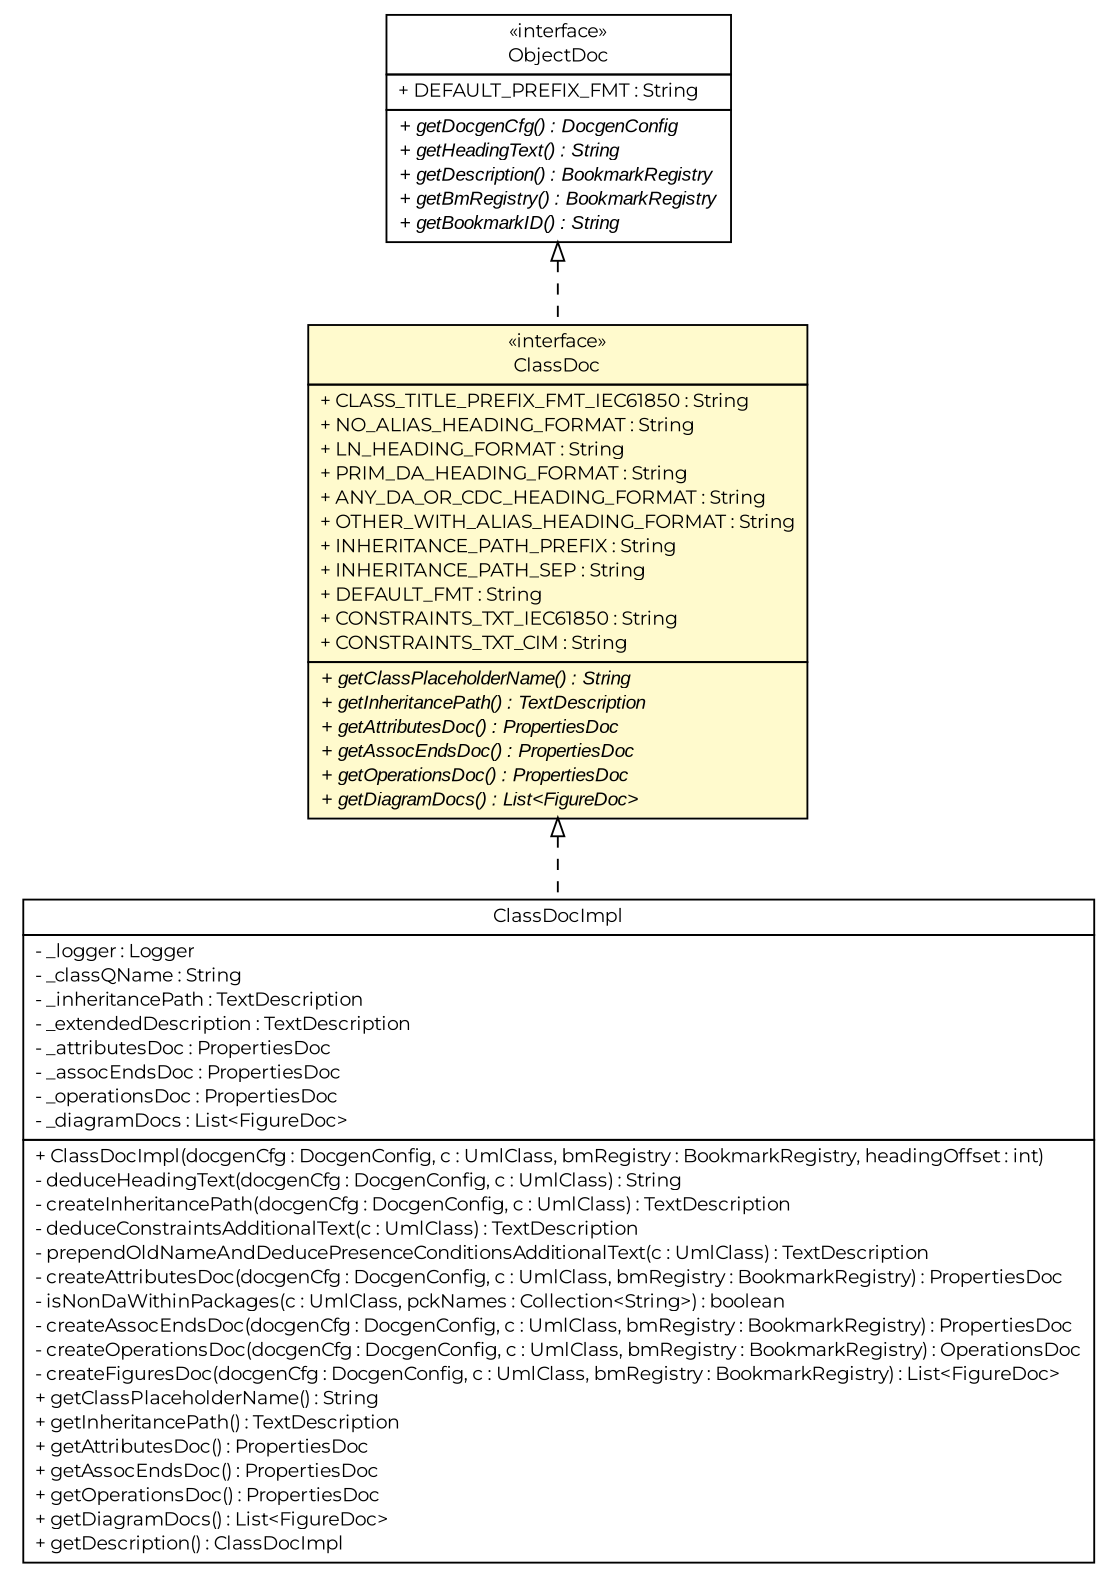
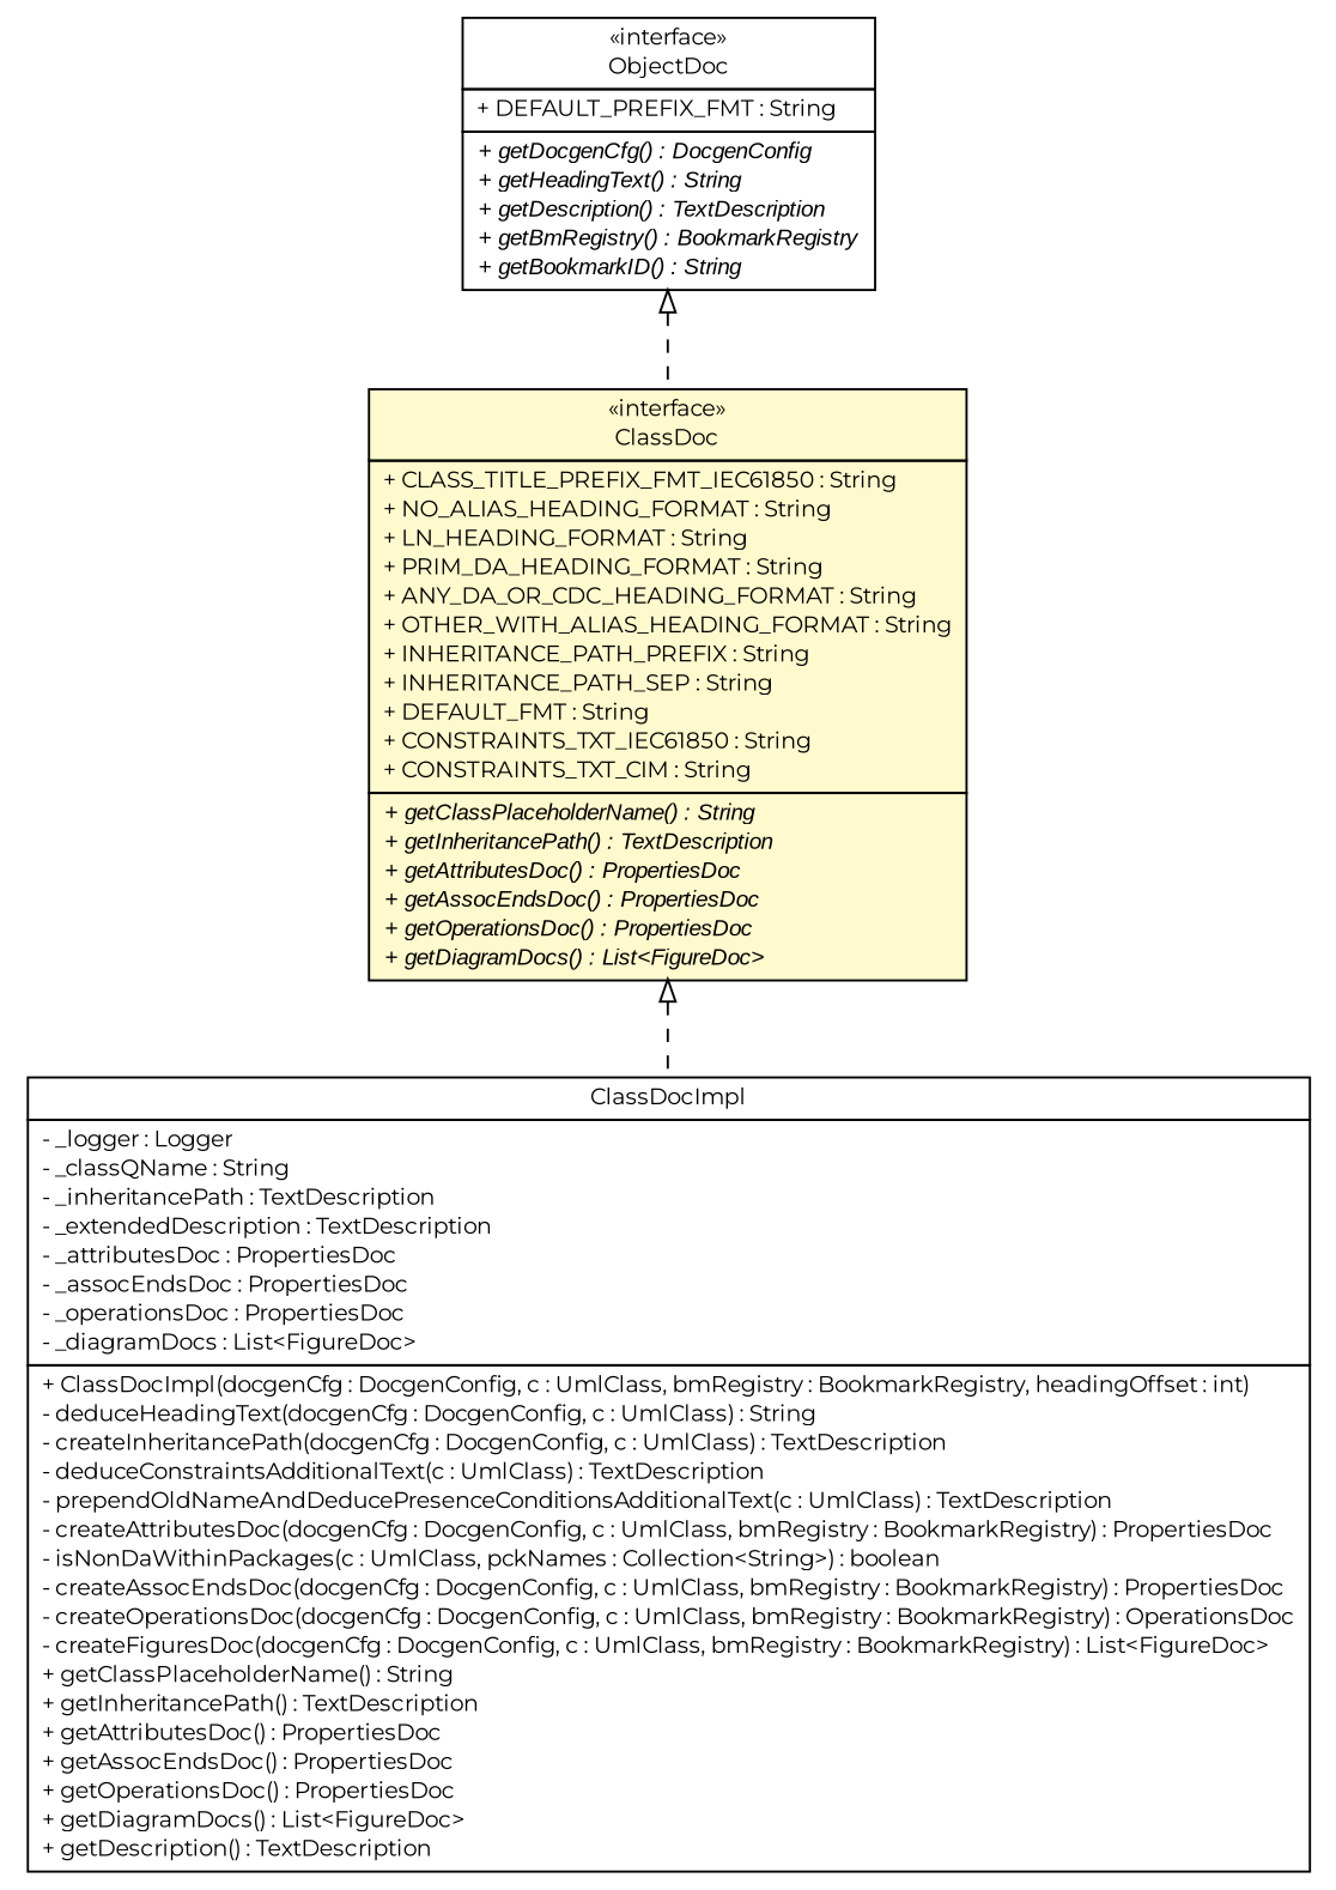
  digraph {
    fontname=Montserrat
    nodesep=0.25
    ranksep=0.5
    node [fontcolor=black fontname=Montserrat fontsize=10.0 shape=plaintext]
    edge [arrowtail=empty dir=back fontname=Montserrat fontsize=10 headport=p labelfontname=arial labelfontsize=10 style=dashed tailport=p]
-   n1 [label=<<table title="org.tanjakostic.jcleancim.docgen.collector.ObjectDoc" border="0" cellborder="1" cellspacing="0" cellpadding="2" port="p" href="./ObjectDoc.html"> 		<tr><td><table border="0" cellspacing="0" cellpadding="1"> <tr><td align="center" balign="center"> &#171;interface&#187; </td></tr> <tr><td align="center" balign="center"> ObjectDoc </td></tr> 		</table></td></tr> 		<tr><td><table border="0" cellspacing="0" cellpadding="1"> <tr><td align="left" balign="left"> + DEFAULT_PREFIX_FMT : String </td></tr> 		</table></td></tr> 		<tr><td><table border="0" cellspacing="0" cellpadding="1"> <tr><td align="left" balign="left"><font face="Arial Italic" point-size="10.0"> + getDocgenCfg() : DocgenConfig </font></td></tr> <tr><td align="left" balign="left"><font face="Arial Italic" point-size="10.0"> + getHeadingText() : String </font></td></tr> <tr><td align="left" balign="left"><font face="Arial Italic" point-size="10.0"> + getDescription() : BookmarkRegistry </font></td></tr> <tr><td align="left" balign="left"><font face="Arial Italic" point-size="10.0"> + getBmRegistry() : BookmarkRegistry </font></td></tr> <tr><td align="left" balign="left"><font face="Arial Italic" point-size="10.0"> + getBookmarkID() : String </font></td></tr> 		</table></td></tr> 		</table>>]
+   n1 [label=<<table title="org.tanjakostic.jcleancim.docgen.collector.ObjectDoc" border="0" cellborder="1" cellspacing="0" cellpadding="2" port="p" href="./ObjectDoc.html"> 		<tr><td><table border="0" cellspacing="0" cellpadding="1"> <tr><td align="center" balign="center"> &#171;interface&#187; </td></tr> <tr><td align="center" balign="center"> ObjectDoc </td></tr> 		</table></td></tr> 		<tr><td><table border="0" cellspacing="0" cellpadding="1"> <tr><td align="left" balign="left"> + DEFAULT_PREFIX_FMT : String </td></tr> 		</table></td></tr> 		<tr><td><table border="0" cellspacing="0" cellpadding="1"> <tr><td align="left" balign="left"><font face="Arial Italic" point-size="10.0"> + getDocgenCfg() : DocgenConfig </font></td></tr> <tr><td align="left" balign="left"><font face="Arial Italic" point-size="10.0"> + getHeadingText() : String </font></td></tr> <tr><td align="left" balign="left"><font face="Arial Italic" point-size="10.0"> + getDescription() : TextDescription </font></td></tr> <tr><td align="left" balign="left"><font face="Arial Italic" point-size="10.0"> + getBmRegistry() : BookmarkRegistry </font></td></tr> <tr><td align="left" balign="left"><font face="Arial Italic" point-size="10.0"> + getBookmarkID() : String </font></td></tr> 		</table></td></tr> 		</table>>]
    n2 [label=<<table title="org.tanjakostic.jcleancim.docgen.collector.ClassDoc" border="0" cellborder="1" cellspacing="0" cellpadding="2" port="p" bgcolor="lemonChiffon" href="./ClassDoc.html"> 		<tr><td><table border="0" cellspacing="0" cellpadding="1"> <tr><td align="center" balign="center"> &#171;interface&#187; </td></tr> <tr><td align="center" balign="center"> ClassDoc </td></tr> 		</table></td></tr> 		<tr><td><table border="0" cellspacing="0" cellpadding="1"> <tr><td align="left" balign="left"> + CLASS_TITLE_PREFIX_FMT_IEC61850 : String </td></tr> <tr><td align="left" balign="left"> + NO_ALIAS_HEADING_FORMAT : String </td></tr> <tr><td align="left" balign="left"> + LN_HEADING_FORMAT : String </td></tr> <tr><td align="left" balign="left"> + PRIM_DA_HEADING_FORMAT : String </td></tr> <tr><td align="left" balign="left"> + ANY_DA_OR_CDC_HEADING_FORMAT : String </td></tr> <tr><td align="left" balign="left"> + OTHER_WITH_ALIAS_HEADING_FORMAT : String </td></tr> <tr><td align="left" balign="left"> + INHERITANCE_PATH_PREFIX : String </td></tr> <tr><td align="left" balign="left"> + INHERITANCE_PATH_SEP : String </td></tr> <tr><td align="left" balign="left"> + DEFAULT_FMT : String </td></tr> <tr><td align="left" balign="left"> + CONSTRAINTS_TXT_IEC61850 : String </td></tr> <tr><td align="left" balign="left"> + CONSTRAINTS_TXT_CIM : String </td></tr> 		</table></td></tr> 		<tr><td><table border="0" cellspacing="0" cellpadding="1"> <tr><td align="left" balign="left"><font face="Arial Italic" point-size="10.0"> + getClassPlaceholderName() : String </font></td></tr> <tr><td align="left" balign="left"><font face="Arial Italic" point-size="10.0"> + getInheritancePath() : TextDescription </font></td></tr> <tr><td align="left" balign="left"><font face="Arial Italic" point-size="10.0"> + getAttributesDoc() : PropertiesDoc </font></td></tr> <tr><td align="left" balign="left"><font face="Arial Italic" point-size="10.0"> + getAssocEndsDoc() : PropertiesDoc </font></td></tr> <tr><td align="left" balign="left"><font face="Arial Italic" point-size="10.0"> + getOperationsDoc() : PropertiesDoc </font></td></tr> <tr><td align="left" balign="left"><font face="Arial Italic" point-size="10.0"> + getDiagramDocs() : List&lt;FigureDoc&gt; </font></td></tr> 		</table></td></tr> 		</table>>]
-   n3 [label=<<table title="org.tanjakostic.jcleancim.docgen.collector.impl.ClassDocImpl" border="0" cellborder="1" cellspacing="0" cellpadding="2" port="p" href="./impl/ClassDocImpl.html"> 		<tr><td><table border="0" cellspacing="0" cellpadding="1"> <tr><td align="center" balign="center"> ClassDocImpl </td></tr> 		</table></td></tr> 		<tr><td><table border="0" cellspacing="0" cellpadding="1"> <tr><td align="left" balign="left"> - _logger : Logger </td></tr> <tr><td align="left" balign="left"> - _classQName : String </td></tr> <tr><td align="left" balign="left"> - _inheritancePath : TextDescription </td></tr> <tr><td align="left" balign="left"> - _extendedDescription : TextDescription </td></tr> <tr><td align="left" balign="left"> - _attributesDoc : PropertiesDoc </td></tr> <tr><td align="left" balign="left"> - _assocEndsDoc : PropertiesDoc </td></tr> <tr><td align="left" balign="left"> - _operationsDoc : PropertiesDoc </td></tr> <tr><td align="left" balign="left"> - _diagramDocs : List&lt;FigureDoc&gt; </td></tr> 		</table></td></tr> 		<tr><td><table border="0" cellspacing="0" cellpadding="1"> <tr><td align="left" balign="left"> + ClassDocImpl(docgenCfg : DocgenConfig, c : UmlClass, bmRegistry : BookmarkRegistry, headingOffset : int) </td></tr> <tr><td align="left" balign="left"> - deduceHeadingText(docgenCfg : DocgenConfig, c : UmlClass) : String </td></tr> <tr><td align="left" balign="left"> - createInheritancePath(docgenCfg : DocgenConfig, c : UmlClass) : TextDescription </td></tr> <tr><td align="left" balign="left"> - deduceConstraintsAdditionalText(c : UmlClass) : TextDescription </td></tr> <tr><td align="left" balign="left"> - prependOldNameAndDeducePresenceConditionsAdditionalText(c : UmlClass) : TextDescription </td></tr> <tr><td align="left" balign="left"> - createAttributesDoc(docgenCfg : DocgenConfig, c : UmlClass, bmRegistry : BookmarkRegistry) : PropertiesDoc </td></tr> <tr><td align="left" balign="left"> - isNonDaWithinPackages(c : UmlClass, pckNames : Collection&lt;String&gt;) : boolean </td></tr> <tr><td align="left" balign="left"> - createAssocEndsDoc(docgenCfg : DocgenConfig, c : UmlClass, bmRegistry : BookmarkRegistry) : PropertiesDoc </td></tr> <tr><td align="left" balign="left"> - createOperationsDoc(docgenCfg : DocgenConfig, c : UmlClass, bmRegistry : BookmarkRegistry) : OperationsDoc </td></tr> <tr><td align="left" balign="left"> - createFiguresDoc(docgenCfg : DocgenConfig, c : UmlClass, bmRegistry : BookmarkRegistry) : List&lt;FigureDoc&gt; </td></tr> <tr><td align="left" balign="left"> + getClassPlaceholderName() : String </td></tr> <tr><td align="left" balign="left"> + getInheritancePath() : TextDescription </td></tr> <tr><td align="left" balign="left"> + getAttributesDoc() : PropertiesDoc </td></tr> <tr><td align="left" balign="left"> + getAssocEndsDoc() : PropertiesDoc </td></tr> <tr><td align="left" balign="left"> + getOperationsDoc() : PropertiesDoc </td></tr> <tr><td align="left" balign="left"> + getDiagramDocs() : List&lt;FigureDoc&gt; </td></tr> <tr><td align="left" balign="left"> + getDescription() : ClassDocImpl </td></tr> 		</table></td></tr> 		</table>>]
+   n3 [label=<<table title="org.tanjakostic.jcleancim.docgen.collector.impl.ClassDocImpl" border="0" cellborder="1" cellspacing="0" cellpadding="2" port="p" href="./impl/ClassDocImpl.html"> 		<tr><td><table border="0" cellspacing="0" cellpadding="1"> <tr><td align="center" balign="center"> ClassDocImpl </td></tr> 		</table></td></tr> 		<tr><td><table border="0" cellspacing="0" cellpadding="1"> <tr><td align="left" balign="left"> - _logger : Logger </td></tr> <tr><td align="left" balign="left"> - _classQName : String </td></tr> <tr><td align="left" balign="left"> - _inheritancePath : TextDescription </td></tr> <tr><td align="left" balign="left"> - _extendedDescription : TextDescription </td></tr> <tr><td align="left" balign="left"> - _attributesDoc : PropertiesDoc </td></tr> <tr><td align="left" balign="left"> - _assocEndsDoc : PropertiesDoc </td></tr> <tr><td align="left" balign="left"> - _operationsDoc : PropertiesDoc </td></tr> <tr><td align="left" balign="left"> - _diagramDocs : List&lt;FigureDoc&gt; </td></tr> 		</table></td></tr> 		<tr><td><table border="0" cellspacing="0" cellpadding="1"> <tr><td align="left" balign="left"> + ClassDocImpl(docgenCfg : DocgenConfig, c : UmlClass, bmRegistry : BookmarkRegistry, headingOffset : int) </td></tr> <tr><td align="left" balign="left"> - deduceHeadingText(docgenCfg : DocgenConfig, c : UmlClass) : String </td></tr> <tr><td align="left" balign="left"> - createInheritancePath(docgenCfg : DocgenConfig, c : UmlClass) : TextDescription </td></tr> <tr><td align="left" balign="left"> - deduceConstraintsAdditionalText(c : UmlClass) : TextDescription </td></tr> <tr><td align="left" balign="left"> - prependOldNameAndDeducePresenceConditionsAdditionalText(c : UmlClass) : TextDescription </td></tr> <tr><td align="left" balign="left"> - createAttributesDoc(docgenCfg : DocgenConfig, c : UmlClass, bmRegistry : BookmarkRegistry) : PropertiesDoc </td></tr> <tr><td align="left" balign="left"> - isNonDaWithinPackages(c : UmlClass, pckNames : Collection&lt;String&gt;) : boolean </td></tr> <tr><td align="left" balign="left"> - createAssocEndsDoc(docgenCfg : DocgenConfig, c : UmlClass, bmRegistry : BookmarkRegistry) : PropertiesDoc </td></tr> <tr><td align="left" balign="left"> - createOperationsDoc(docgenCfg : DocgenConfig, c : UmlClass, bmRegistry : BookmarkRegistry) : OperationsDoc </td></tr> <tr><td align="left" balign="left"> - createFiguresDoc(docgenCfg : DocgenConfig, c : UmlClass, bmRegistry : BookmarkRegistry) : List&lt;FigureDoc&gt; </td></tr> <tr><td align="left" balign="left"> + getClassPlaceholderName() : String </td></tr> <tr><td align="left" balign="left"> + getInheritancePath() : TextDescription </td></tr> <tr><td align="left" balign="left"> + getAttributesDoc() : PropertiesDoc </td></tr> <tr><td align="left" balign="left"> + getAssocEndsDoc() : PropertiesDoc </td></tr> <tr><td align="left" balign="left"> + getOperationsDoc() : PropertiesDoc </td></tr> <tr><td align="left" balign="left"> + getDiagramDocs() : List&lt;FigureDoc&gt; </td></tr> <tr><td align="left" balign="left"> + getDescription() : TextDescription </td></tr> 		</table></td></tr> 		</table>>]
    n1 -> n2
    n2 -> n3
  }
